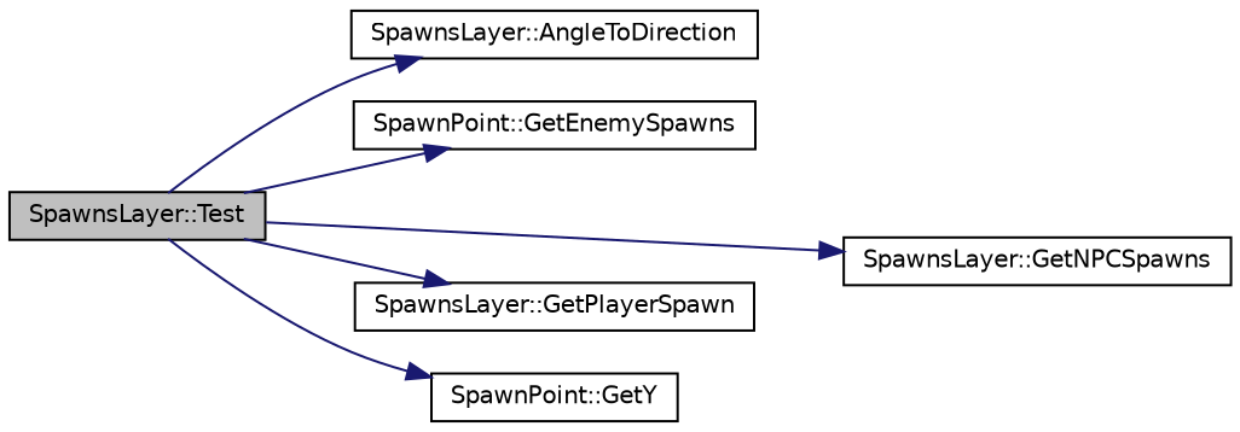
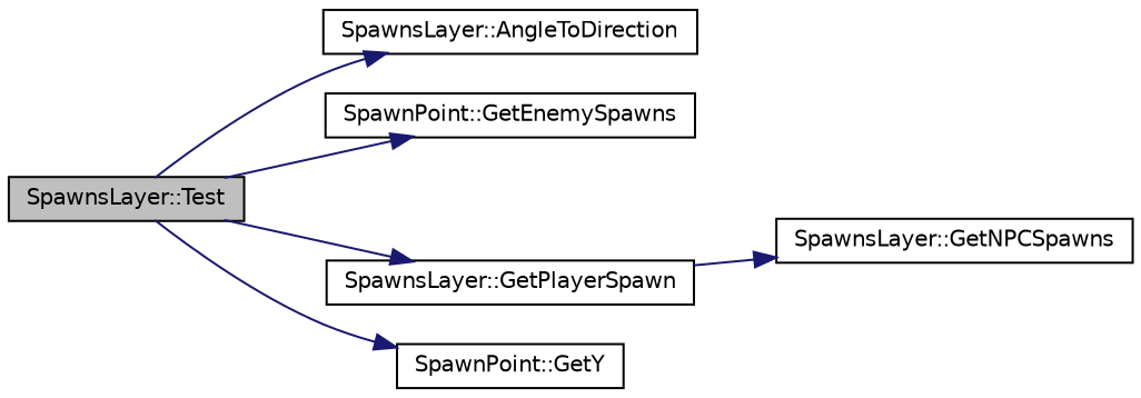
  digraph {
    rankdir=LR
    node [color=black fontname=Helvetica fontsize=10 shape=record]
    edge [color=midnightblue fontname=Helvetica fontsize=10 labelfontname=Helvetica labelfontsize=10 style=solid]
    n1 [fillcolor=grey75 fontcolor=black height=0.2 label="SpawnsLayer::Test" style=filled width=0.4]
    n2 [height=0.2 label="SpawnsLayer::AngleToDirection" width=0.4]
    n3 [height=0.2 label="SpawnPoint::GetEnemySpawns" width=0.4]
    n4 [height=0.2 label="SpawnsLayer::GetNPCSpawns" width=0.4]
    n5 [height=0.2 label="SpawnsLayer::GetPlayerSpawn" width=0.4]
    n6 [height=0.2 label="SpawnPoint::GetY" width=0.4]
    n1 -> n2
    n1 -> n3
-   n1 -> n4
+   n5 -> n4
    n1 -> n5
    n1 -> n6
  }
